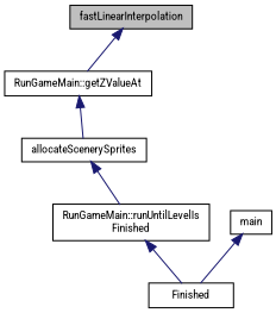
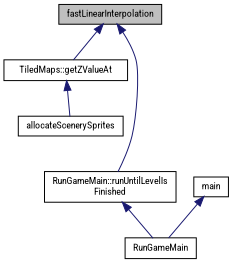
  digraph {
    fontname="Roboto Condensed"
    rankdir=TB
    node [color=black fillcolor=white fontname="Roboto Condensed" fontsize=10 shape=record style=filled]
    edge [color=midnightblue dir=back fontname="Roboto Condensed" fontsize=10 labelfontname=Helvetica labelfontsize=10 style=solid]
    n1 [fillcolor=grey75 fontcolor=black height=0.2 label=fastLinearInterpolation width=0.4]
-   n2 [height=0.2 label="RunGameMain::getZValueAt" width=0.4]
+   n2 [height=0.2 label="TiledMaps::getZValueAt" width=0.4]
    n3 [height=0.2 label=allocateScenerySprites width=0.4]
    n4 [height=0.2 label="RunGameMain::runUntilLevelIs\lFinished" width=0.4]
-   n5 [height=0.2 label=Finished width=0.4]
+   n5 [height=0.2 label=RunGameMain width=0.4]
    n6 [height=0.2 label=main width=0.4]
    n1 -> n2
    n2 -> n3
-   n3 -> n4
+   n1 -> n4
    n4 -> n5
    n6 -> n5
  }
